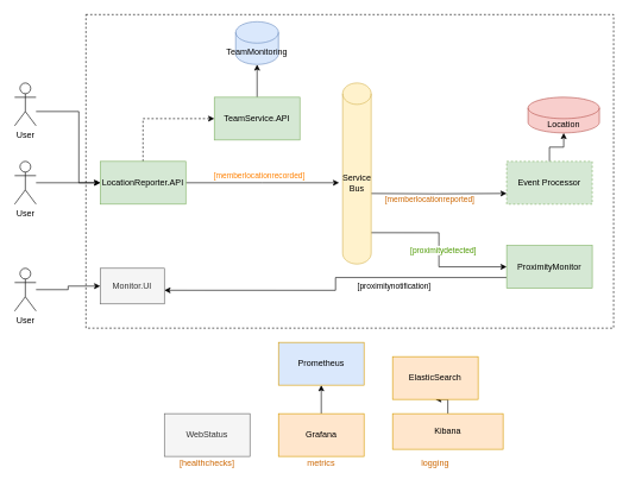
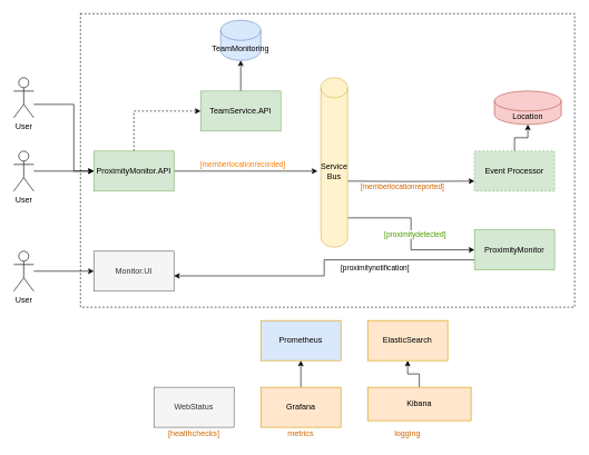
  <mxCell id="0" />
  <mxCell id="1" parent="0" />
  <mxCell id="2" value="" style="rounded=0;whiteSpace=wrap;html=1;dashed=1;" vertex="1" parent="1"><mxGeometry x="120" y="20" width="740" height="440" as="geometry" /></mxCell>
  <mxCell id="3" style="edgeStyle=orthogonalEdgeStyle;rounded=0;orthogonalLoop=1;jettySize=auto;html=1;entryX=0.5;entryY=1;entryDx=0;entryDy=0;entryPerimeter=0;" edge="1" parent="1" source="4" target="22"><mxGeometry relative="1" as="geometry" /></mxCell>
  <mxCell id="4" value="Event Processor" style="rounded=0;whiteSpace=wrap;html=1;fillColor=#d5e8d4;strokeColor=#82b366;dashed=1;" vertex="1" parent="1"><mxGeometry x="710" y="226" width="120" height="60" as="geometry" /></mxCell>
- <mxCell id="5" value="Monitor.UI" style="rounded=0;whiteSpace=wrap;html=1;fillColor=#f5f5f5;strokeColor=#666666;fontColor=#333333;" vertex="1" parent="1"><mxGeometry x="140" y="376" width="90" height="50" as="geometry" /></mxCell>
+ <mxCell id="5" value="Monitor.UI" style="rounded=0;whiteSpace=wrap;html=1;fillColor=#f5f5f5;strokeColor=#666666;fontColor=#333333;" vertex="1" parent="1"><mxGeometry x="140" y="376" width="120" height="60" as="geometry" /></mxCell>
  <mxCell id="6" style="edgeStyle=orthogonalEdgeStyle;rounded=0;orthogonalLoop=1;jettySize=auto;html=1;" edge="1" parent="1" source="9"><mxGeometry relative="1" as="geometry"><mxPoint x="475" y="256" as="targetPoint" /></mxGeometry></mxCell>
  <mxCell id="7" value="[memberlocationrecorded]" style="edgeLabel;html=1;align=center;verticalAlign=middle;resizable=0;points=[];fontColor=#FF8000;" vertex="1" connectable="0" parent="6"><mxGeometry x="-0.295" y="1" relative="1" as="geometry"><mxPoint x="26" y="-10" as="offset" /></mxGeometry></mxCell>
  <mxCell id="8" style="edgeStyle=orthogonalEdgeStyle;rounded=0;orthogonalLoop=1;jettySize=auto;html=1;entryX=0;entryY=0.5;entryDx=0;entryDy=0;exitX=0.5;exitY=0;exitDx=0;exitDy=0;dashed=1;" edge="1" parent="1" source="9" target="11"><mxGeometry relative="1" as="geometry"><Array as="points"><mxPoint x="200" y="166" /></Array></mxGeometry></mxCell>
- <mxCell id="9" value="LocationReporter.API" style="rounded=0;whiteSpace=wrap;html=1;fillColor=#d5e8d4;strokeColor=#82b366;" vertex="1" parent="1"><mxGeometry x="140" y="226" width="120" height="60" as="geometry" /></mxCell>
+ <mxCell id="9" value="ProximityMonitor.API" style="rounded=0;whiteSpace=wrap;html=1;fillColor=#d5e8d4;strokeColor=#82b366;" vertex="1" parent="1"><mxGeometry x="140" y="226" width="120" height="60" as="geometry" /></mxCell>
  <mxCell id="10" style="edgeStyle=orthogonalEdgeStyle;rounded=0;orthogonalLoop=1;jettySize=auto;html=1;entryX=0.5;entryY=1;entryDx=0;entryDy=0;entryPerimeter=0;" edge="1" parent="1" source="11" target="21"><mxGeometry relative="1" as="geometry" /></mxCell>
  <mxCell id="11" value="TeamService.API" style="rounded=0;whiteSpace=wrap;html=1;fillColor=#d5e8d4;strokeColor=#82b366;" vertex="1" parent="1"><mxGeometry x="300" y="136" width="120" height="60" as="geometry" /></mxCell>
  <mxCell id="12" style="edgeStyle=orthogonalEdgeStyle;rounded=0;orthogonalLoop=1;jettySize=auto;html=1;entryX=1;entryY=0.617;entryDx=0;entryDy=0;entryPerimeter=0;exitX=0;exitY=0.75;exitDx=0;exitDy=0;" edge="1" parent="1" source="14" target="5"><mxGeometry relative="1" as="geometry" /></mxCell>
  <mxCell id="13" value="[proximitynotification]" style="edgeLabel;html=1;align=center;verticalAlign=middle;resizable=0;points=[];" vertex="1" connectable="0" parent="12"><mxGeometry x="-0.266" y="-1" relative="1" as="geometry"><mxPoint x="24" y="12" as="offset" /></mxGeometry></mxCell>
  <mxCell id="14" value="ProximityMonitor" style="rounded=0;whiteSpace=wrap;html=1;fillColor=#d5e8d4;strokeColor=#82b366;" vertex="1" parent="1"><mxGeometry x="710" y="344" width="120" height="60" as="geometry" /></mxCell>
  <mxCell id="15" style="edgeStyle=orthogonalEdgeStyle;rounded=0;orthogonalLoop=1;jettySize=auto;html=1;entryX=0.5;entryY=1;entryDx=0;entryDy=0;" edge="1" parent="1" source="16" target="19"><mxGeometry relative="1" as="geometry" /></mxCell>
  <mxCell id="16" value="Kibana" style="rounded=0;whiteSpace=wrap;html=1;fillColor=#ffe6cc;strokeColor=#d79b00;" vertex="1" parent="1"><mxGeometry x="550" y="580" width="155" height="50" as="geometry" /></mxCell>
  <mxCell id="17" style="edgeStyle=orthogonalEdgeStyle;rounded=0;orthogonalLoop=1;jettySize=auto;html=1;entryX=0.5;entryY=1;entryDx=0;entryDy=0;" edge="1" parent="1" source="18" target="20"><mxGeometry relative="1" as="geometry" /></mxCell>
  <mxCell id="18" value="Grafana" style="rounded=0;whiteSpace=wrap;html=1;fillColor=#ffe6cc;strokeColor=#d79b00;" vertex="1" parent="1"><mxGeometry x="390" y="580" width="120" height="60" as="geometry" /></mxCell>
- <mxCell id="19" value="ElasticSearch" style="rounded=0;whiteSpace=wrap;html=1;fillColor=#ffe6cc;strokeColor=#d79b00;" vertex="1" parent="1"><mxGeometry x="550" y="500" width="120" height="60" as="geometry" /></mxCell>
+ <mxCell id="19" value="ElasticSearch" style="rounded=0;whiteSpace=wrap;html=1;fillColor=#ffe6cc;strokeColor=#d79b00;" vertex="1" parent="1"><mxGeometry x="550" y="480" width="120" height="60" as="geometry" /></mxCell>
  <mxCell id="20" value="Prometheus" style="rounded=0;whiteSpace=wrap;html=1;fillColor=#dae8fc;strokeColor=#d79b00;" vertex="1" parent="1"><mxGeometry x="390" y="480" width="120" height="60" as="geometry" /></mxCell>
  <mxCell id="21" value="TeamMonitoring" style="shape=cylinder3;whiteSpace=wrap;html=1;boundedLbl=1;backgroundOutline=1;size=15;fillColor=#dae8fc;strokeColor=#6c8ebf;" vertex="1" parent="1"><mxGeometry x="330" y="30" width="60" height="60" as="geometry" /></mxCell>
  <mxCell id="22" value="Location" style="shape=cylinder3;whiteSpace=wrap;html=1;boundedLbl=1;backgroundOutline=1;size=15;fillColor=#f8cecc;strokeColor=#b85450;" vertex="1" parent="1"><mxGeometry x="740" y="136" width="100" height="50" as="geometry" /></mxCell>
  <mxCell id="23" style="edgeStyle=orthogonalEdgeStyle;rounded=0;orthogonalLoop=1;jettySize=auto;html=1;entryX=0;entryY=0.5;entryDx=0;entryDy=0;" edge="1" parent="1" source="24" target="5"><mxGeometry relative="1" as="geometry" /></mxCell>
  <mxCell id="24" value="User" style="shape=umlActor;verticalLabelPosition=bottom;verticalAlign=top;html=1;outlineConnect=0;" vertex="1" parent="1"><mxGeometry x="20" y="376" width="30" height="60" as="geometry" /></mxCell>
  <mxCell id="25" style="edgeStyle=orthogonalEdgeStyle;rounded=0;orthogonalLoop=1;jettySize=auto;html=1;" edge="1" parent="1" source="26" target="9"><mxGeometry relative="1" as="geometry" /></mxCell>
  <mxCell id="26" value="User" style="shape=umlActor;verticalLabelPosition=bottom;verticalAlign=top;html=1;outlineConnect=0;" vertex="1" parent="1"><mxGeometry x="20" y="226" width="30" height="60" as="geometry" /></mxCell>
  <mxCell id="27" style="edgeStyle=orthogonalEdgeStyle;rounded=0;orthogonalLoop=1;jettySize=auto;html=1;entryX=0;entryY=0.75;entryDx=0;entryDy=0;" edge="1" parent="1" target="4"><mxGeometry relative="1" as="geometry"><mxPoint x="510" y="271" as="sourcePoint" /></mxGeometry></mxCell>
  <mxCell id="28" value="[memberlocationreported]" style="edgeLabel;html=1;align=center;verticalAlign=middle;resizable=0;points=[];fontColor=#CC6600;" vertex="1" connectable="0" parent="27"><mxGeometry x="-0.286" y="-3" relative="1" as="geometry"><mxPoint x="20" y="5" as="offset" /></mxGeometry></mxCell>
  <mxCell id="29" style="edgeStyle=orthogonalEdgeStyle;rounded=0;orthogonalLoop=1;jettySize=auto;html=1;entryX=0;entryY=0.5;entryDx=0;entryDy=0;exitX=0.925;exitY=0.827;exitDx=0;exitDy=0;exitPerimeter=0;" edge="1" parent="1" source="31" target="14"><mxGeometry relative="1" as="geometry" /></mxCell>
  <mxCell id="30" value="[proximitydetected]" style="edgeLabel;html=1;align=center;verticalAlign=middle;resizable=0;points=[];fontColor=#4D9900;" vertex="1" connectable="0" parent="29"><mxGeometry x="0.369" y="1" relative="1" as="geometry"><mxPoint x="-14" y="-23" as="offset" /></mxGeometry></mxCell>
  <mxCell id="31" value="Service Bus" style="shape=cylinder3;whiteSpace=wrap;html=1;boundedLbl=1;backgroundOutline=1;size=15;fillColor=#fff2cc;strokeColor=#d6b656;" vertex="1" parent="1"><mxGeometry x="480" y="116" width="40" height="254" as="geometry" /></mxCell>
  <mxCell id="32" value="WebStatus" style="rounded=0;whiteSpace=wrap;html=1;fillColor=#f5f5f5;strokeColor=#666666;fontColor=#333333;" vertex="1" parent="1"><mxGeometry x="230" y="580" width="120" height="60" as="geometry" /></mxCell>
  <mxCell id="33" style="edgeStyle=orthogonalEdgeStyle;rounded=0;orthogonalLoop=1;jettySize=auto;html=1;" edge="1" parent="1" source="34"><mxGeometry relative="1" as="geometry"><mxPoint x="140" y="256" as="targetPoint" /><Array as="points"><mxPoint x="110" y="156" /><mxPoint x="110" y="256" /></Array></mxGeometry></mxCell>
  <mxCell id="34" value="User" style="shape=umlActor;verticalLabelPosition=bottom;verticalAlign=top;html=1;outlineConnect=0;" vertex="1" parent="1"><mxGeometry x="20" y="116" width="30" height="60" as="geometry" /></mxCell>
  <mxCell id="35" value="[healthchecks]" style="text;html=1;strokeColor=none;fillColor=none;align=center;verticalAlign=middle;whiteSpace=wrap;rounded=0;dashed=1;fontColor=#CC6600;" vertex="1" parent="1"><mxGeometry x="270" y="640" width="40" height="20" as="geometry" /></mxCell>
  <mxCell id="36" value="metrics" style="text;html=1;strokeColor=none;fillColor=none;align=center;verticalAlign=middle;whiteSpace=wrap;rounded=0;dashed=1;fontColor=#CC6600;" vertex="1" parent="1"><mxGeometry x="430" y="640" width="40" height="20" as="geometry" /></mxCell>
  <mxCell id="37" value="logging" style="text;html=1;strokeColor=none;fillColor=none;align=center;verticalAlign=middle;whiteSpace=wrap;rounded=0;dashed=1;fontColor=#CC6600;" vertex="1" parent="1"><mxGeometry x="590" y="640" width="40" height="20" as="geometry" /></mxCell>
